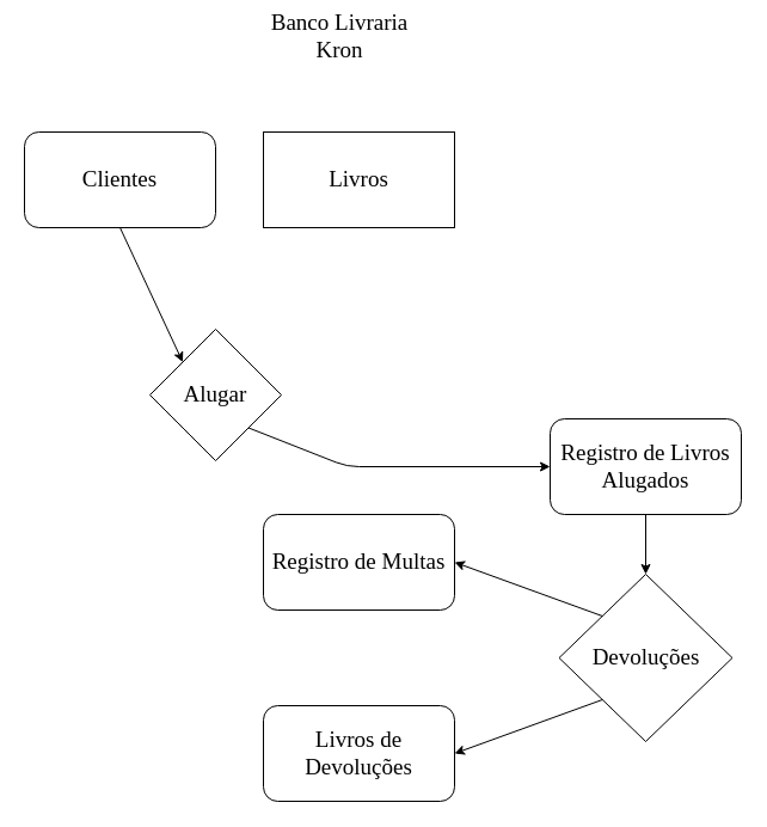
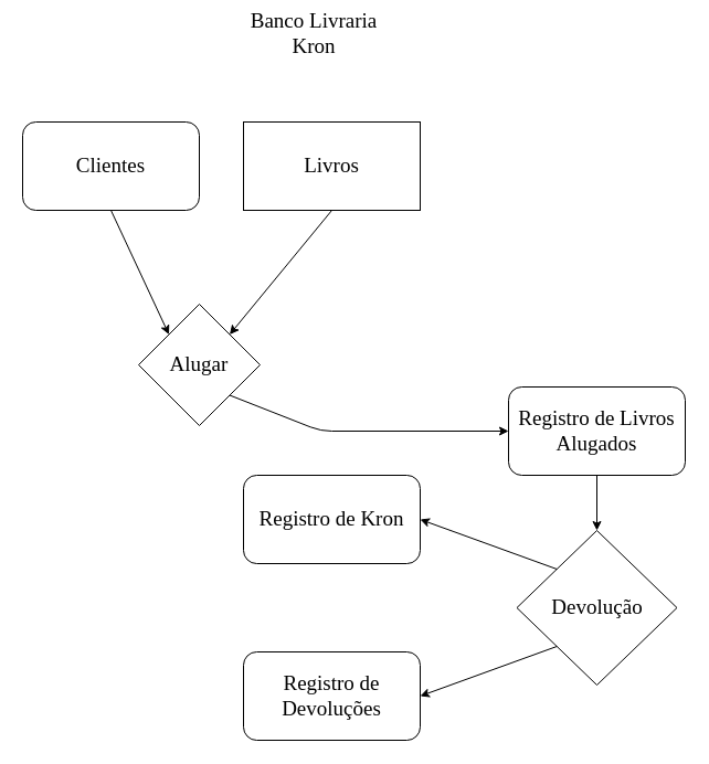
  <mxCell id="0" />
  <mxCell id="1" parent="0" />
  <mxCell id="2" value="Banco Livraria Kron" style="text;html=1;strokeColor=none;fillColor=none;align=center;verticalAlign=middle;whiteSpace=wrap;rounded=0;fontFamily=Cascadia Mono;fontSource=https%3A%2F%2Ffonts.googleapis.com%2Fcss%3Ffamily%3DCascadia%2BMono;fontSize=19;" parent="1" vertex="1"><mxGeometry x="209" y="20" width="150" height="20" as="geometry" /></mxCell>
  <mxCell id="3" value="Clientes" style="rounded=1;whiteSpace=wrap;html=1;fontFamily=Cascadia Mono;fontSource=https%3A%2F%2Ffonts.googleapis.com%2Fcss%3Ffamily%3DCascadia%2BMono;fontSize=19;" parent="1" vertex="1"><mxGeometry x="20" y="110" width="160" height="80" as="geometry" /></mxCell>
  <mxCell id="4" value="Livros" style="whiteSpace=wrap;html=1;fontFamily=Cascadia Mono;fontSource=https%3A%2F%2Ffonts.googleapis.com%2Fcss%3Ffamily%3DCascadia%2BMono;fontSize=19;rounded=0;" parent="1" vertex="1"><mxGeometry x="220" y="110" width="160" height="80" as="geometry" /></mxCell>
  <mxCell id="5" value="Registro de Livros Alugados" style="rounded=1;whiteSpace=wrap;html=1;fontFamily=Cascadia Mono;fontSource=https%3A%2F%2Ffonts.googleapis.com%2Fcss%3Ffamily%3DCascadia%2BMono;fontSize=19;" parent="1" vertex="1"><mxGeometry x="460" y="350" width="160" height="80" as="geometry" /></mxCell>
  <mxCell id="6" value="Alugar" style="rhombus;whiteSpace=wrap;html=1;fontFamily=Cascadia Mono;fontSource=https%3A%2F%2Ffonts.googleapis.com%2Fcss%3Ffamily%3DCascadia%2BMono;fontSize=19;" parent="1" vertex="1"><mxGeometry x="125" y="275" width="110" height="110" as="geometry" /></mxCell>
  <mxCell id="7" value="" style="endArrow=classic;html=1;fontFamily=Cascadia Mono;fontSource=https%3A%2F%2Ffonts.googleapis.com%2Fcss%3Ffamily%3DCascadia%2BMono;fontSize=19;exitX=0.5;exitY=1;exitDx=0;exitDy=0;entryX=0;entryY=0;entryDx=0;entryDy=0;" parent="1" source="3" target="6" edge="1"><mxGeometry width="50" height="50" relative="1" as="geometry"><mxPoint x="310" y="270" as="sourcePoint" /><mxPoint x="360" y="220" as="targetPoint" /></mxGeometry></mxCell>
+ <mxCell id="8" value="" style="endArrow=classic;html=1;fontFamily=Cascadia Mono;fontSource=https%3A%2F%2Ffonts.googleapis.com%2Fcss%3Ffamily%3DCascadia%2BMono;fontSize=19;exitX=0.5;exitY=1;exitDx=0;exitDy=0;entryX=1;entryY=0;entryDx=0;entryDy=0;" parent="1" source="4" target="6" edge="1"><mxGeometry width="50" height="50" relative="1" as="geometry"><mxPoint x="110" y="200" as="sourcePoint" /><mxPoint x="190" y="320" as="targetPoint" /></mxGeometry></mxCell>
  <mxCell id="9" value="" style="endArrow=classic;html=1;fontFamily=Cascadia Mono;fontSource=https%3A%2F%2Ffonts.googleapis.com%2Fcss%3Ffamily%3DCascadia%2BMono;fontSize=19;exitX=1;exitY=1;exitDx=0;exitDy=0;entryX=0;entryY=0.5;entryDx=0;entryDy=0;" parent="1" source="6" target="5" edge="1"><mxGeometry width="50" height="50" relative="1" as="geometry"><mxPoint x="310" y="270" as="sourcePoint" /><mxPoint x="360" y="220" as="targetPoint" /><Array as="points"><mxPoint x="290" y="390" /></Array></mxGeometry></mxCell>
- <mxCell id="10" value="Livros de Devoluções" style="rounded=1;whiteSpace=wrap;html=1;fontFamily=Cascadia Mono;fontSource=https%3A%2F%2Ffonts.googleapis.com%2Fcss%3Ffamily%3DCascadia%2BMono;fontSize=19;" parent="1" vertex="1"><mxGeometry x="220" y="590" width="160" height="80" as="geometry" /></mxCell>
+ <mxCell id="10" value="Registro de Devoluções" style="rounded=1;whiteSpace=wrap;html=1;fontFamily=Cascadia Mono;fontSource=https%3A%2F%2Ffonts.googleapis.com%2Fcss%3Ffamily%3DCascadia%2BMono;fontSize=19;" parent="1" vertex="1"><mxGeometry x="220" y="590" width="160" height="80" as="geometry" /></mxCell>
  <mxCell id="11" value="" style="endArrow=classic;html=1;fontFamily=Cascadia Mono;fontSource=https%3A%2F%2Ffonts.googleapis.com%2Fcss%3Ffamily%3DCascadia%2BMono;fontSize=19;exitX=0.5;exitY=1;exitDx=0;exitDy=0;entryX=0.5;entryY=0;entryDx=0;entryDy=0;" parent="1" source="5" target="12" edge="1"><mxGeometry width="50" height="50" relative="1" as="geometry"><mxPoint x="310" y="410" as="sourcePoint" /><mxPoint x="360" y="360" as="targetPoint" /></mxGeometry></mxCell>
- <mxCell id="12" value="Devoluções" style="rhombus;whiteSpace=wrap;html=1;fontFamily=Cascadia Mono;fontSource=https%3A%2F%2Ffonts.googleapis.com%2Fcss%3Ffamily%3DCascadia%2BMono;fontSize=19;" parent="1" vertex="1"><mxGeometry x="467.5" y="480" width="145" height="140" as="geometry" /></mxCell>
+ <mxCell id="12" value="Devolução" style="rhombus;whiteSpace=wrap;html=1;fontFamily=Cascadia Mono;fontSource=https%3A%2F%2Ffonts.googleapis.com%2Fcss%3Ffamily%3DCascadia%2BMono;fontSize=19;" parent="1" vertex="1"><mxGeometry x="467.5" y="480" width="145" height="140" as="geometry" /></mxCell>
  <mxCell id="13" value="" style="endArrow=classic;html=1;fontFamily=Cascadia Mono;fontSource=https%3A%2F%2Ffonts.googleapis.com%2Fcss%3Ffamily%3DCascadia%2BMono;fontSize=19;exitX=0;exitY=1;exitDx=0;exitDy=0;entryX=1;entryY=0.5;entryDx=0;entryDy=0;" parent="1" source="12" target="10" edge="1"><mxGeometry width="50" height="50" relative="1" as="geometry"><mxPoint x="310" y="580" as="sourcePoint" /><mxPoint x="360" y="530" as="targetPoint" /></mxGeometry></mxCell>
- <mxCell id="14" value="Registro de Multas" style="rounded=1;whiteSpace=wrap;html=1;fontFamily=Cascadia Mono;fontSource=https%3A%2F%2Ffonts.googleapis.com%2Fcss%3Ffamily%3DCascadia%2BMono;fontSize=19;" parent="1" vertex="1"><mxGeometry x="220" y="430" width="160" height="80" as="geometry" /></mxCell>
+ <mxCell id="14" value="Registro de Kron" style="rounded=1;whiteSpace=wrap;html=1;fontFamily=Cascadia Mono;fontSource=https%3A%2F%2Ffonts.googleapis.com%2Fcss%3Ffamily%3DCascadia%2BMono;fontSize=19;" parent="1" vertex="1"><mxGeometry x="220" y="430" width="160" height="80" as="geometry" /></mxCell>
  <mxCell id="15" value="" style="endArrow=classic;html=1;fontFamily=Cascadia Mono;fontSource=https%3A%2F%2Ffonts.googleapis.com%2Fcss%3Ffamily%3DCascadia%2BMono;fontSize=19;exitX=0;exitY=0;exitDx=0;exitDy=0;entryX=1;entryY=0.5;entryDx=0;entryDy=0;" parent="1" source="12" target="14" edge="1"><mxGeometry width="50" height="50" relative="1" as="geometry"><mxPoint x="500" y="510" as="sourcePoint" /><mxPoint x="360" y="470" as="targetPoint" /></mxGeometry></mxCell>
